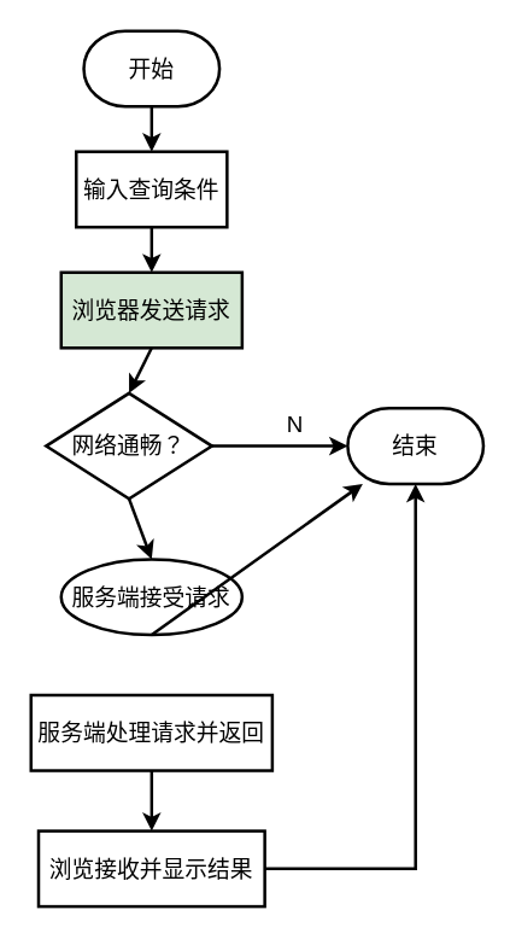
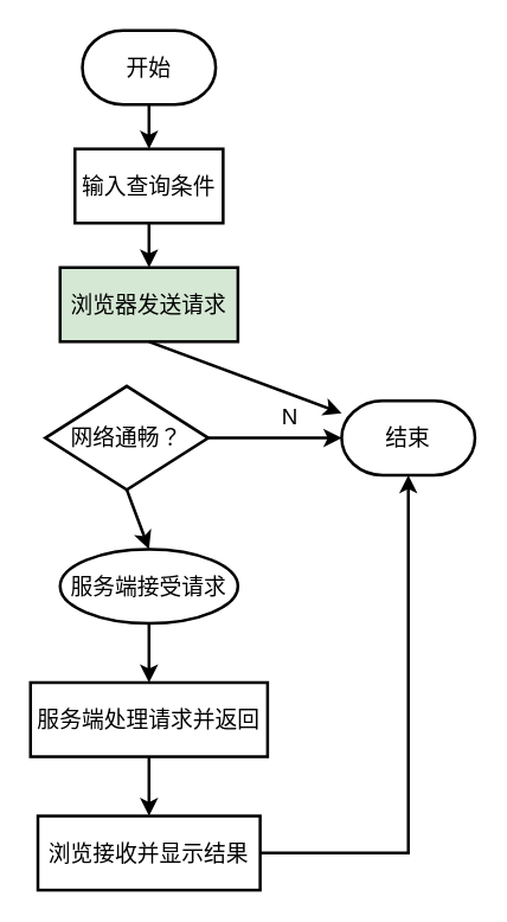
  <mxCell id="0" />
  <mxCell id="1" parent="0" />
  <mxCell id="2" value="开始" style="strokeWidth=2;html=1;shape=mxgraph.flowchart.terminator;whiteSpace=wrap;fontSize=15;" vertex="1" parent="1"><mxGeometry x="55" y="20" width="90" height="50" as="geometry" /></mxCell>
  <mxCell id="3" value="网络通畅？" style="strokeWidth=2;html=1;shape=mxgraph.flowchart.decision;whiteSpace=wrap;fontSize=15;" vertex="1" parent="1"><mxGeometry x="30" y="260" width="110" height="70" as="geometry" /></mxCell>
  <mxCell id="4" value="输入查询条件" style="rounded=0;whiteSpace=wrap;html=1;absoluteArcSize=1;arcSize=14;strokeWidth=2;fontSize=15;" vertex="1" parent="1"><mxGeometry x="50" y="100" width="100" height="50" as="geometry" /></mxCell>
  <mxCell id="5" value="结束" style="strokeWidth=2;html=1;shape=mxgraph.flowchart.terminator;whiteSpace=wrap;fontSize=15;" vertex="1" parent="1"><mxGeometry x="230" y="270" width="90" height="50" as="geometry" /></mxCell>
  <mxCell id="6" value="浏览器发送请求" style="rounded=0;whiteSpace=wrap;html=1;absoluteArcSize=1;arcSize=14;strokeWidth=2;fontSize=15;fillColor=#d5e8d4;" vertex="1" parent="1"><mxGeometry x="40" y="180" width="120" height="50" as="geometry" /></mxCell>
  <mxCell id="7" value="" style="endArrow=classic;html=1;fontSize=15;strokeWidth=2;entryX=0.5;entryY=0;entryDx=0;entryDy=0;exitX=0.5;exitY=1;exitDx=0;exitDy=0;exitPerimeter=0;" edge="1" parent="1" source="2" target="4"><mxGeometry width="50" height="50" relative="1" as="geometry"><mxPoint x="-90" y="10" as="sourcePoint" /><mxPoint x="-40" y="-40" as="targetPoint" /></mxGeometry></mxCell>
  <mxCell id="8" value="" style="endArrow=classic;html=1;fontSize=15;strokeWidth=2;exitX=0.5;exitY=1;exitDx=0;exitDy=0;entryX=0.5;entryY=0;entryDx=0;entryDy=0;" edge="1" parent="1" source="4" target="6"><mxGeometry width="50" height="50" relative="1" as="geometry"><mxPoint x="290" y="30" as="sourcePoint" /><mxPoint x="340" y="-20" as="targetPoint" /></mxGeometry></mxCell>
- <mxCell id="9" value="" style="endArrow=classic;html=1;fontSize=15;strokeWidth=2;exitX=0.5;exitY=1;exitDx=0;exitDy=0;entryX=0.5;entryY=0;entryDx=0;entryDy=0;entryPerimeter=0;" edge="1" parent="1" source="6" target="3"><mxGeometry width="50" height="50" relative="1" as="geometry"><mxPoint x="190" y="310" as="sourcePoint" /><mxPoint x="240" y="260" as="targetPoint" /></mxGeometry></mxCell>
+ <mxCell id="9" value="" style="endArrow=classic;html=1;fontSize=15;strokeWidth=2;exitX=0.5;exitY=1;exitDx=0;exitDy=0;" edge="1" parent="1" source="6" target="5"><mxGeometry width="50" height="50" relative="1" as="geometry"><mxPoint x="190" y="310" as="sourcePoint" /><mxPoint x="240" y="260" as="targetPoint" /></mxGeometry></mxCell>
  <mxCell id="10" value="" style="endArrow=classic;html=1;fontSize=15;strokeWidth=2;exitX=0.5;exitY=1;exitDx=0;exitDy=0;exitPerimeter=0;entryX=0.5;entryY=0;entryDx=0;entryDy=0;" edge="1" parent="1" source="3" target="12"><mxGeometry width="50" height="50" relative="1" as="geometry"><mxPoint x="290" y="300" as="sourcePoint" /><mxPoint x="90" y="410" as="targetPoint" /></mxGeometry></mxCell>
  <mxCell id="11" value="" style="endArrow=classic;html=1;fontSize=15;strokeWidth=2;exitX=1;exitY=0.5;exitDx=0;exitDy=0;exitPerimeter=0;entryX=0;entryY=0.5;entryDx=0;entryDy=0;entryPerimeter=0;" edge="1" parent="1" source="3" target="5"><mxGeometry width="50" height="50" relative="1" as="geometry"><mxPoint x="260" y="250" as="sourcePoint" /><mxPoint x="310" y="200" as="targetPoint" /></mxGeometry></mxCell>
  <mxCell id="12" value="服务端接受请求" style="ellipse;whiteSpace=wrap;html=1;absoluteArcSize=1;arcSize=14;strokeWidth=2;fontSize=15;" vertex="1" parent="1"><mxGeometry x="40" y="370" width="120" height="50" as="geometry" /></mxCell>
  <mxCell id="13" value="浏览接收并显示结果" style="rounded=0;whiteSpace=wrap;html=1;absoluteArcSize=1;arcSize=14;strokeWidth=2;fontSize=15;" vertex="1" parent="1"><mxGeometry x="25" y="550" width="150" height="50" as="geometry" /></mxCell>
  <mxCell id="14" value="服务端处理请求并返回" style="rounded=0;whiteSpace=wrap;html=1;absoluteArcSize=1;arcSize=14;strokeWidth=2;fontSize=15;" vertex="1" parent="1"><mxGeometry x="20" y="460" width="160" height="50" as="geometry" /></mxCell>
- <mxCell id="15" value="" style="endArrow=classic;html=1;fontSize=15;strokeWidth=2;exitX=0.5;exitY=1;exitDx=0;exitDy=0;" edge="1" parent="1" source="12" target="5"><mxGeometry width="50" height="50" relative="1" as="geometry"><mxPoint x="290" y="450" as="sourcePoint" /><mxPoint x="340" y="400" as="targetPoint" /></mxGeometry></mxCell>
+ <mxCell id="15" value="" style="endArrow=classic;html=1;fontSize=15;strokeWidth=2;exitX=0.5;exitY=1;exitDx=0;exitDy=0;entryX=0.5;entryY=0;entryDx=0;entryDy=0;" edge="1" parent="1" source="12" target="14"><mxGeometry width="50" height="50" relative="1" as="geometry"><mxPoint x="290" y="450" as="sourcePoint" /><mxPoint x="340" y="400" as="targetPoint" /></mxGeometry></mxCell>
  <mxCell id="16" value="" style="endArrow=classic;html=1;fontSize=15;strokeWidth=2;exitX=0.5;exitY=1;exitDx=0;exitDy=0;" edge="1" parent="1" source="14" target="13"><mxGeometry width="50" height="50" relative="1" as="geometry"><mxPoint x="300" y="500" as="sourcePoint" /><mxPoint x="350" y="450" as="targetPoint" /></mxGeometry></mxCell>
  <mxCell id="17" value="N" style="text;html=1;align=center;verticalAlign=middle;resizable=0;points=[];autosize=1;strokeColor=none;fontSize=15;" vertex="1" parent="1"><mxGeometry x="180" y="270" width="30" height="20" as="geometry" /></mxCell>
  <mxCell id="18" value="" style="endArrow=classic;html=1;fontSize=15;strokeWidth=2;exitX=1;exitY=0.5;exitDx=0;exitDy=0;entryX=0.5;entryY=1;entryDx=0;entryDy=0;entryPerimeter=0;rounded=0;" edge="1" parent="1" source="13" target="5"><mxGeometry width="50" height="50" relative="1" as="geometry"><mxPoint x="340" y="670" as="sourcePoint" /><mxPoint x="340" y="590" as="targetPoint" /><Array as="points"><mxPoint x="275" y="575" /></Array></mxGeometry></mxCell>
